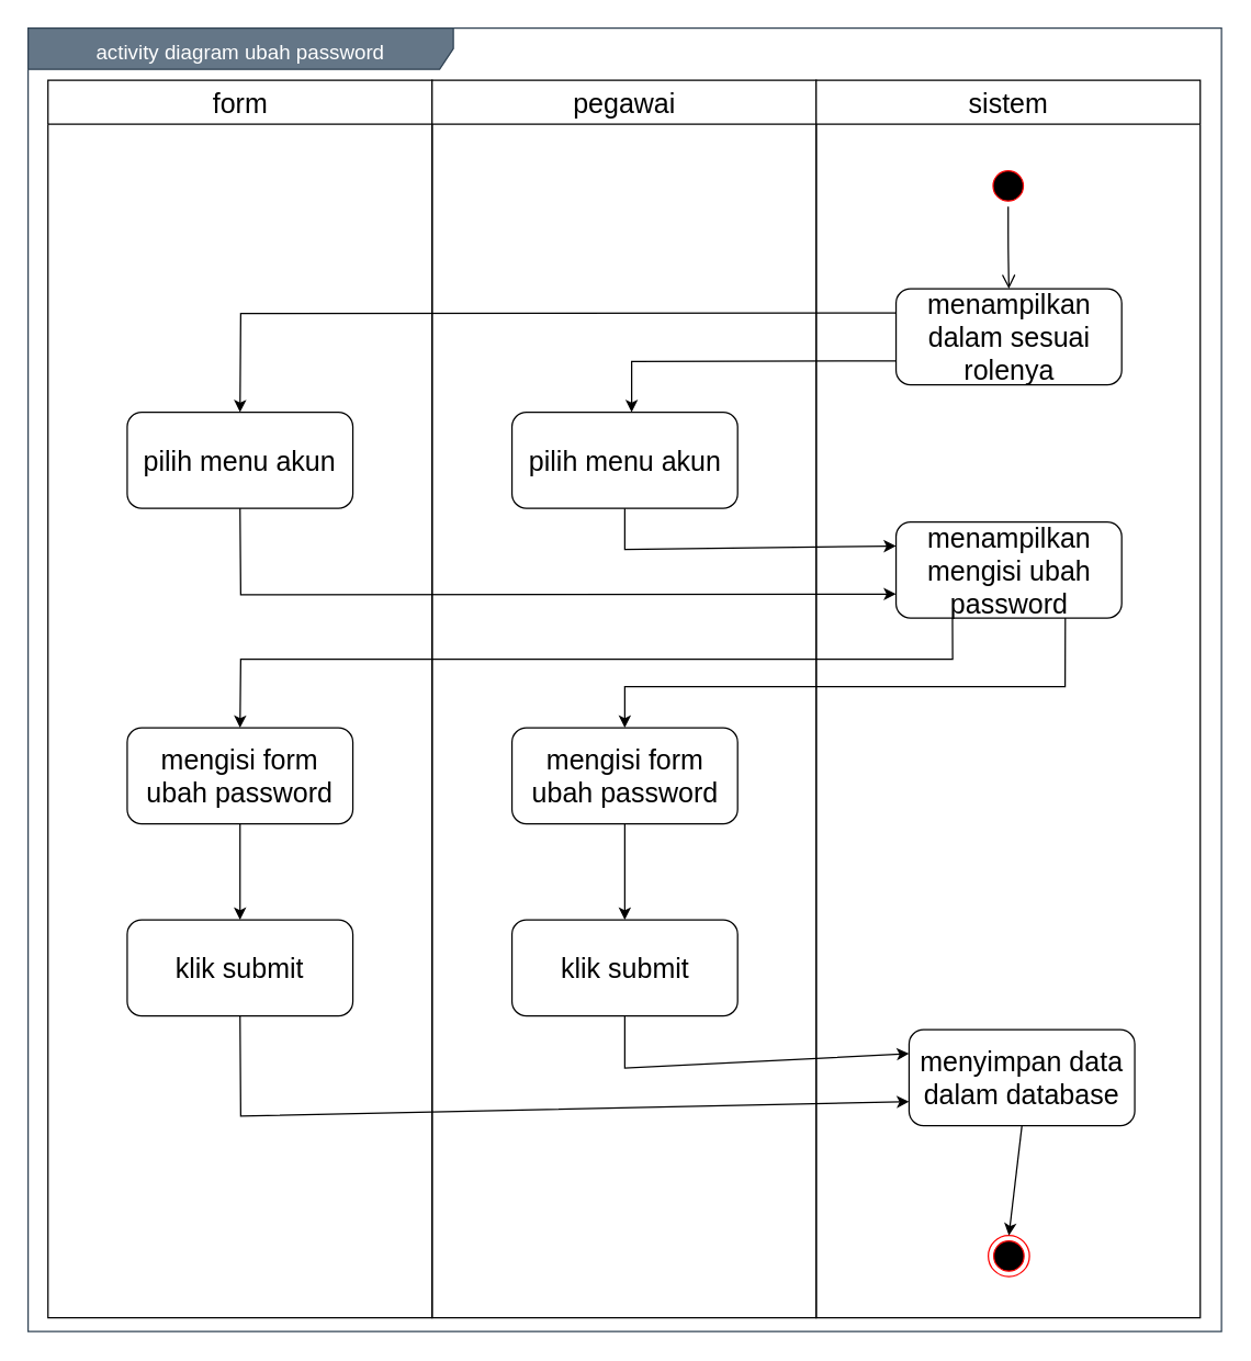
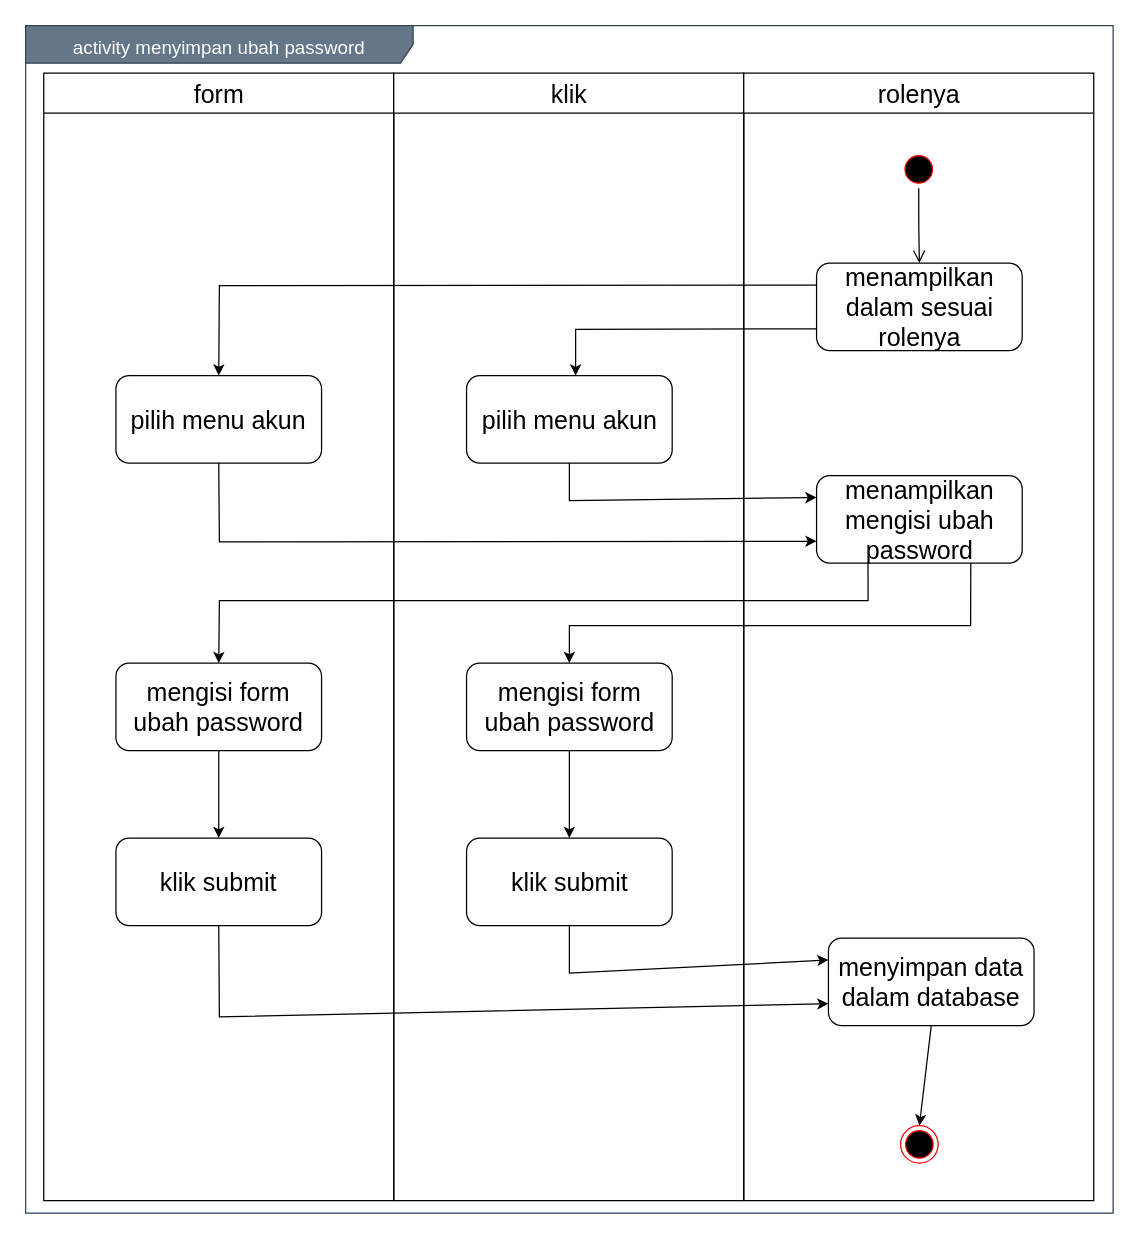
  <mxCell id="0" />
  <mxCell id="1" parent="0" />
- <mxCell id="2" value="&lt;font style=&quot;font-size: 15px&quot;&gt;activity diagram ubah password&lt;/font&gt;" style="shape=umlFrame;whiteSpace=wrap;html=1;fontSize=20;align=center;width=310;height=30;fillColor=#647687;strokeColor=#314354;fontColor=#ffffff;" vertex="1" parent="1"><mxGeometry x="20" y="20" width="870" height="950" as="geometry" /></mxCell>
+ <mxCell id="2" value="&lt;font style=&quot;font-size: 15px&quot;&gt;activity menyimpan ubah password&lt;/font&gt;" style="shape=umlFrame;whiteSpace=wrap;html=1;fontSize=20;align=center;width=310;height=30;fillColor=#647687;strokeColor=#314354;fontColor=#ffffff;" vertex="1" parent="1"><mxGeometry x="20" y="20" width="870" height="950" as="geometry" /></mxCell>
  <mxCell id="3" value="form" style="swimlane;whiteSpace=wrap;fontSize=20;fontStyle=0;startSize=32;" vertex="1" parent="1"><mxGeometry x="34.5" y="58" width="280" height="902" as="geometry" /></mxCell>
  <mxCell id="4" value="pilih menu akun" style="rounded=1;whiteSpace=wrap;html=1;fontSize=20;align=center;" vertex="1" parent="3"><mxGeometry x="57.75" y="242" width="164.5" height="70" as="geometry" /></mxCell>
  <mxCell id="5" value="mengisi form ubah password" style="rounded=1;whiteSpace=wrap;html=1;fontSize=20;align=center;" vertex="1" parent="3"><mxGeometry x="57.75" y="472" width="164.5" height="70" as="geometry" /></mxCell>
- <mxCell id="6" value="pegawai" style="swimlane;whiteSpace=wrap;fontSize=20;fontStyle=0;startSize=32;" vertex="1" parent="1"><mxGeometry x="314.5" y="58" width="280" height="902" as="geometry" /></mxCell>
+ <mxCell id="6" value="klik" style="swimlane;whiteSpace=wrap;fontSize=20;fontStyle=0;startSize=32;" vertex="1" parent="1"><mxGeometry x="314.5" y="58" width="280" height="902" as="geometry" /></mxCell>
  <mxCell id="7" value="mengisi form ubah password" style="rounded=1;whiteSpace=wrap;html=1;fontSize=20;align=center;" vertex="1" parent="6"><mxGeometry x="58.25" y="472" width="164.5" height="70" as="geometry" /></mxCell>
- <mxCell id="8" value="sistem" style="swimlane;whiteSpace=wrap;fontSize=20;fontStyle=0;startSize=32;" vertex="1" parent="1"><mxGeometry x="594.5" y="58" width="280" height="902" as="geometry" /></mxCell>
+ <mxCell id="8" value="rolenya" style="swimlane;whiteSpace=wrap;fontSize=20;fontStyle=0;startSize=32;" vertex="1" parent="1"><mxGeometry x="594.5" y="58" width="280" height="902" as="geometry" /></mxCell>
  <mxCell id="9" value="" style="ellipse;html=1;shape=endState;fillColor=#000000;strokeColor=#ff0000;fontSize=20;align=center;" vertex="1" parent="8"><mxGeometry x="125.5" y="842" width="30" height="30" as="geometry" /></mxCell>
  <mxCell id="10" value="" style="ellipse;html=1;shape=startState;fillColor=#000000;strokeColor=#ff0000;fontSize=20;align=center;" vertex="1" parent="8"><mxGeometry x="125" y="62" width="30" height="30" as="geometry" /></mxCell>
  <mxCell id="11" value="" style="edgeStyle=orthogonalEdgeStyle;html=1;verticalAlign=bottom;endArrow=open;endSize=8;fontSize=20;entryX=0.5;entryY=0;entryDx=0;entryDy=0;" edge="1" parent="8" source="10" target="12"><mxGeometry relative="1" as="geometry"><mxPoint x="140" y="152" as="targetPoint" /></mxGeometry></mxCell>
  <mxCell id="12" value="menampilkan dalam sesuai rolenya" style="rounded=1;whiteSpace=wrap;html=1;fontSize=20;align=center;" vertex="1" parent="8"><mxGeometry x="58.25" y="152" width="164.5" height="70" as="geometry" /></mxCell>
  <mxCell id="13" value="menampilkan mengisi ubah password" style="rounded=1;whiteSpace=wrap;html=1;fontSize=20;align=center;" vertex="1" parent="8"><mxGeometry x="58.25" y="322" width="164.5" height="70" as="geometry" /></mxCell>
  <mxCell id="14" value="pilih menu akun" style="rounded=1;whiteSpace=wrap;html=1;fontSize=20;align=center;" vertex="1" parent="1"><mxGeometry x="372.75" y="300" width="164.5" height="70" as="geometry" /></mxCell>
  <mxCell id="15" value="" style="endArrow=classic;html=1;fontSize=20;strokeColor=#000000;entryX=0.5;entryY=0;entryDx=0;entryDy=0;exitX=0.5;exitY=1;exitDx=0;exitDy=0;" edge="1" parent="1" source="20" target="9"><mxGeometry width="50" height="50" relative="1" as="geometry"><mxPoint x="734.5" y="940" as="sourcePoint" /><mxPoint x="754.5" y="1316" as="targetPoint" /></mxGeometry></mxCell>
  <mxCell id="16" value="" style="endArrow=classic;html=1;exitX=0;exitY=0.75;exitDx=0;exitDy=0;rounded=0;" edge="1" parent="1" source="12"><mxGeometry width="50" height="50" relative="1" as="geometry"><mxPoint x="460" y="500" as="sourcePoint" /><mxPoint x="460" y="300" as="targetPoint" /><Array as="points"><mxPoint x="460" y="263" /></Array></mxGeometry></mxCell>
  <mxCell id="17" value="" style="endArrow=classic;html=1;exitX=0;exitY=0.25;exitDx=0;exitDy=0;rounded=0;entryX=0.5;entryY=0;entryDx=0;entryDy=0;" edge="1" parent="1" source="12" target="4"><mxGeometry width="50" height="50" relative="1" as="geometry"><mxPoint x="662.75" y="272.5" as="sourcePoint" /><mxPoint x="470" y="310" as="targetPoint" /><Array as="points"><mxPoint x="175" y="228" /></Array></mxGeometry></mxCell>
  <mxCell id="18" value="klik submit" style="rounded=1;whiteSpace=wrap;html=1;fontSize=20;align=center;" vertex="1" parent="1"><mxGeometry x="92.25" y="670" width="164.5" height="70" as="geometry" /></mxCell>
  <mxCell id="19" value="klik submit" style="rounded=1;whiteSpace=wrap;html=1;fontSize=20;align=center;" vertex="1" parent="1"><mxGeometry x="372.75" y="670" width="164.5" height="70" as="geometry" /></mxCell>
  <mxCell id="20" value="menyimpan data dalam database" style="rounded=1;whiteSpace=wrap;html=1;fontSize=20;align=center;" vertex="1" parent="1"><mxGeometry x="662.25" y="750" width="164.5" height="70" as="geometry" /></mxCell>
  <mxCell id="21" value="" style="endArrow=classic;html=1;entryX=0;entryY=0.25;entryDx=0;entryDy=0;exitX=0.5;exitY=1;exitDx=0;exitDy=0;rounded=0;" edge="1" parent="1" source="14" target="13"><mxGeometry width="50" height="50" relative="1" as="geometry"><mxPoint x="410" y="380" as="sourcePoint" /><mxPoint x="460" y="330" as="targetPoint" /><Array as="points"><mxPoint x="455" y="400" /></Array></mxGeometry></mxCell>
  <mxCell id="22" value="" style="endArrow=classic;html=1;entryX=0;entryY=0.75;entryDx=0;entryDy=0;exitX=0.5;exitY=1;exitDx=0;exitDy=0;rounded=0;" edge="1" parent="1" source="4" target="13"><mxGeometry width="50" height="50" relative="1" as="geometry"><mxPoint x="410" y="490" as="sourcePoint" /><mxPoint x="460" y="440" as="targetPoint" /><Array as="points"><mxPoint x="175" y="433" /></Array></mxGeometry></mxCell>
  <mxCell id="23" value="" style="endArrow=classic;html=1;exitX=0.25;exitY=1;exitDx=0;exitDy=0;entryX=0.5;entryY=0;entryDx=0;entryDy=0;rounded=0;" edge="1" parent="1" source="13" target="5"><mxGeometry width="50" height="50" relative="1" as="geometry"><mxPoint x="410" y="600" as="sourcePoint" /><mxPoint x="460" y="550" as="targetPoint" /><Array as="points"><mxPoint x="694" y="480" /><mxPoint x="175" y="480" /></Array></mxGeometry></mxCell>
  <mxCell id="24" value="" style="endArrow=classic;html=1;exitX=0.75;exitY=1;exitDx=0;exitDy=0;entryX=0.5;entryY=0;entryDx=0;entryDy=0;rounded=0;" edge="1" parent="1" source="13" target="7"><mxGeometry width="50" height="50" relative="1" as="geometry"><mxPoint x="410" y="600" as="sourcePoint" /><mxPoint x="460" y="550" as="targetPoint" /><Array as="points"><mxPoint x="776" y="500" /><mxPoint x="455" y="500" /></Array></mxGeometry></mxCell>
  <mxCell id="25" value="" style="endArrow=classic;html=1;entryX=0.5;entryY=0;entryDx=0;entryDy=0;exitX=0.5;exitY=1;exitDx=0;exitDy=0;" edge="1" parent="1" source="7" target="19"><mxGeometry width="50" height="50" relative="1" as="geometry"><mxPoint x="410" y="490" as="sourcePoint" /><mxPoint x="460" y="440" as="targetPoint" /></mxGeometry></mxCell>
  <mxCell id="26" value="" style="endArrow=classic;html=1;entryX=0.5;entryY=0;entryDx=0;entryDy=0;exitX=0.5;exitY=1;exitDx=0;exitDy=0;" edge="1" parent="1" source="5" target="18"><mxGeometry width="50" height="50" relative="1" as="geometry"><mxPoint x="465" y="610" as="sourcePoint" /><mxPoint x="465" y="680" as="targetPoint" /></mxGeometry></mxCell>
  <mxCell id="27" value="" style="endArrow=classic;html=1;entryX=0;entryY=0.25;entryDx=0;entryDy=0;exitX=0.5;exitY=1;exitDx=0;exitDy=0;rounded=0;" edge="1" parent="1" source="19" target="20"><mxGeometry width="50" height="50" relative="1" as="geometry"><mxPoint x="410" y="600" as="sourcePoint" /><mxPoint x="460" y="550" as="targetPoint" /><Array as="points"><mxPoint x="455" y="778" /></Array></mxGeometry></mxCell>
  <mxCell id="28" value="" style="endArrow=classic;html=1;entryX=0;entryY=0.75;entryDx=0;entryDy=0;exitX=0.5;exitY=1;exitDx=0;exitDy=0;rounded=0;" edge="1" parent="1" source="18" target="20"><mxGeometry width="50" height="50" relative="1" as="geometry"><mxPoint x="410" y="710" as="sourcePoint" /><mxPoint x="460" y="660" as="targetPoint" /><Array as="points"><mxPoint x="175" y="813" /></Array></mxGeometry></mxCell>
